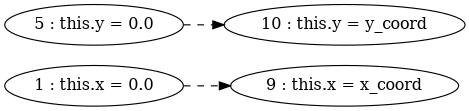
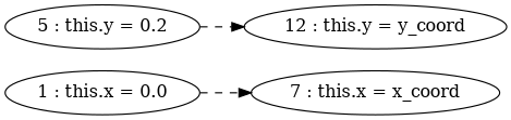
  digraph {
    rankdir=LR
    edge [style=dashed]
    n1 [label="1 : this.x = 0.0"]
-   "9 : this.x = x_coord"
-   "5 : this.y = 0.0"
-   "10 : this.y = y_coord"
+   "9 : this.x = x_coord" [label="7 : this.x = x_coord"]
+   "5 : this.y = 0.0" [label="5 : this.y = 0.2"]
+   "10 : this.y = y_coord" [label="12 : this.y = y_coord"]
    n1 -> "9 : this.x = x_coord"
    "5 : this.y = 0.0" -> "10 : this.y = y_coord"
  }
